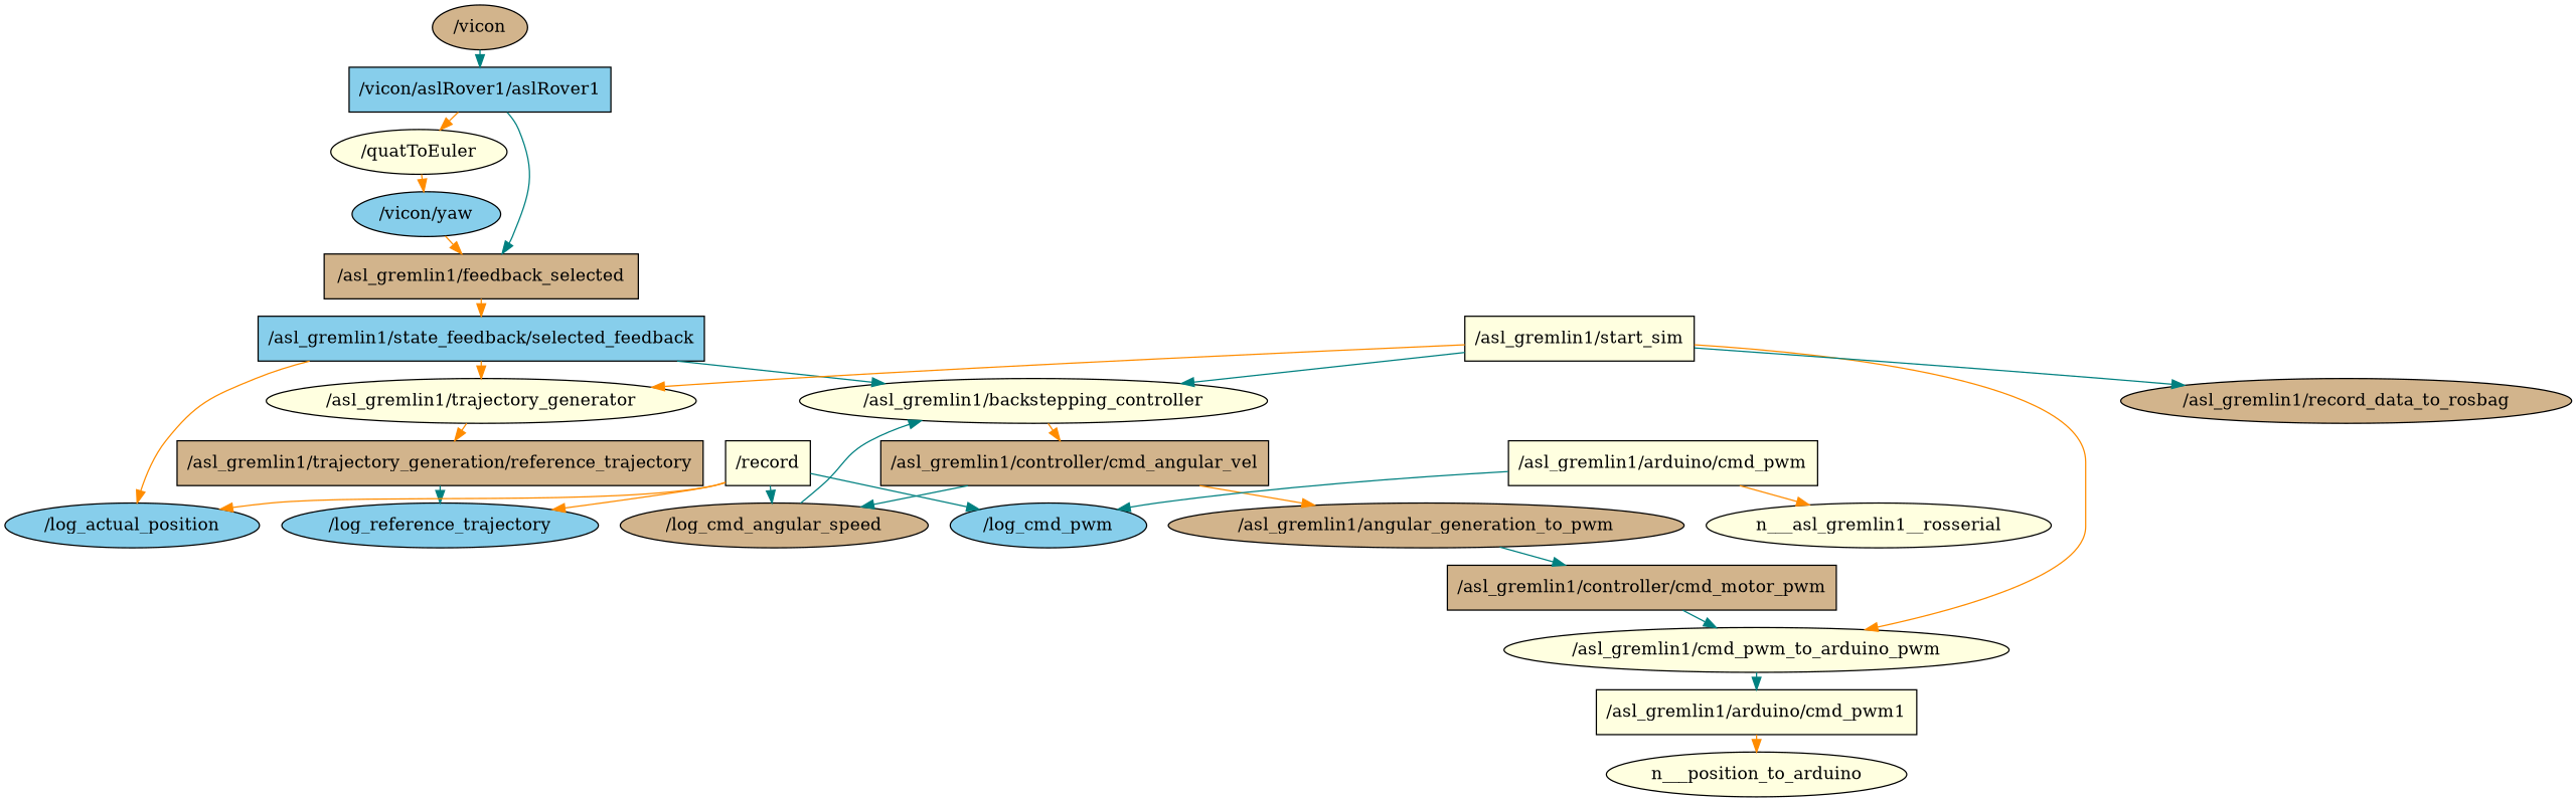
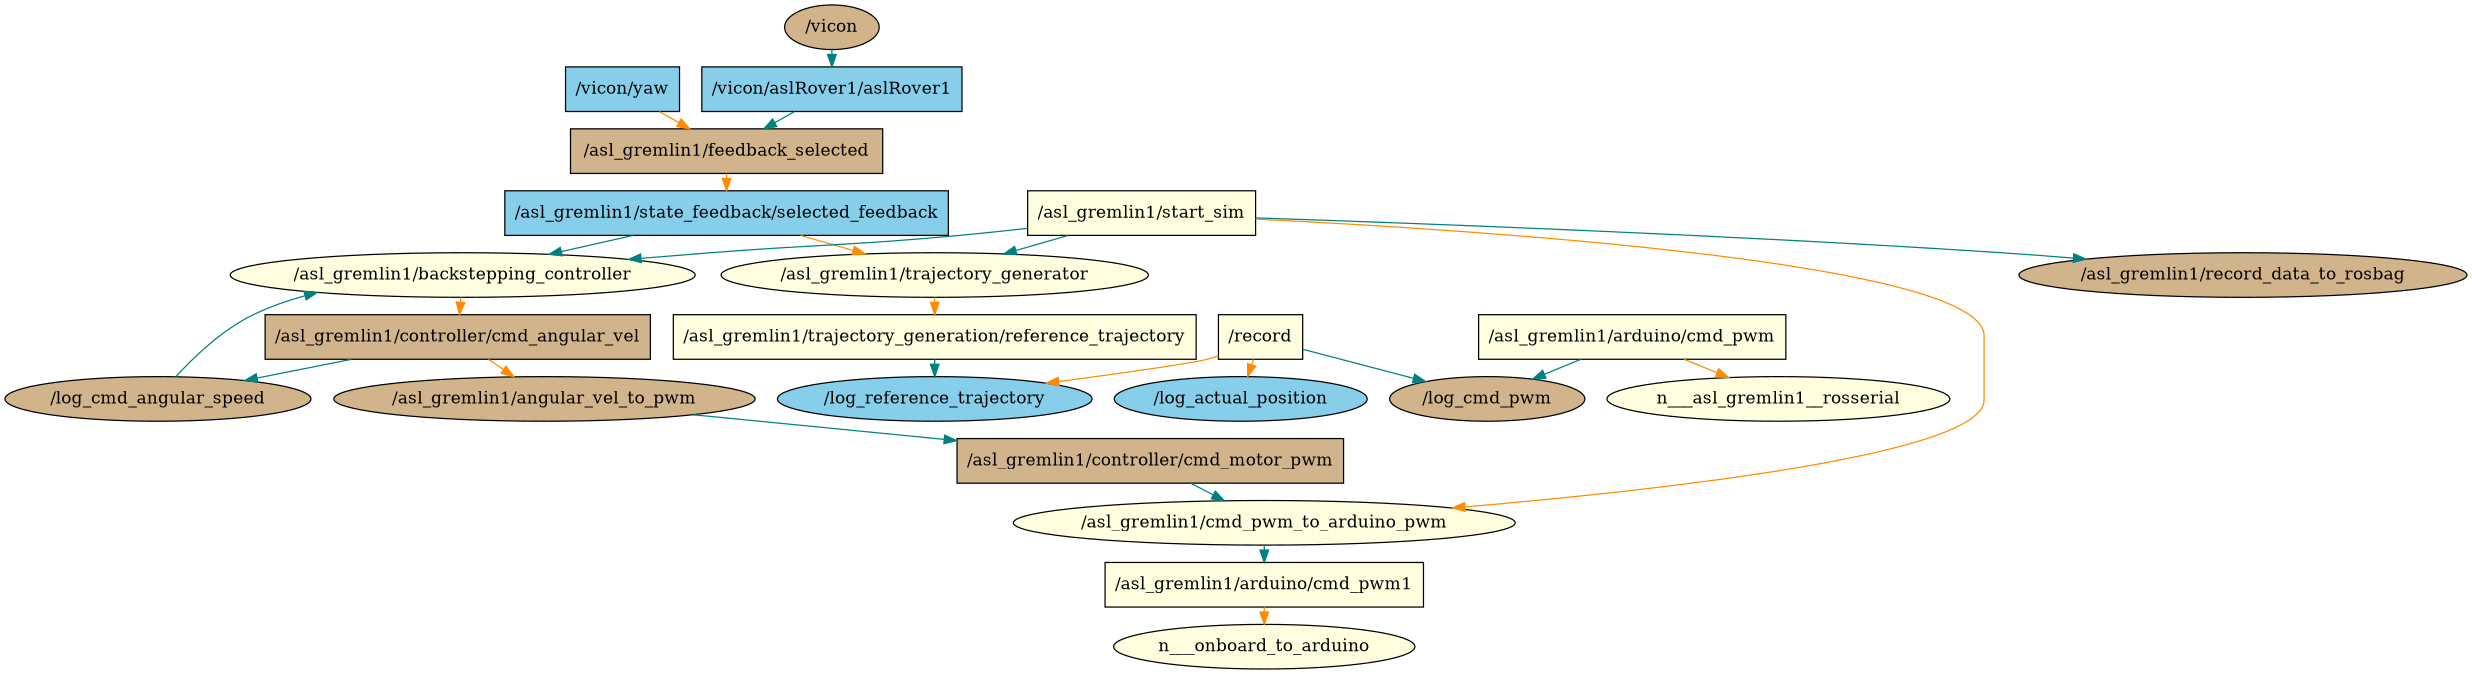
  digraph {
    compound=True
    rank=same
    rankdir=TB
    ranksep=0.2
    node [fillcolor=lightyellow shape=box style=filled]
    edge [color=darkorange penwidth=1]
-   n1 [fillcolor=skyblue height=0.5 label="/vicon/yaw" shape=ellipse width=1.0694]
+   n1 [fillcolor=skyblue height=0.5 label="/vicon/yaw" width=1.0694]
    n2 [fillcolor=tan height=0.5 label="/asl_gremlin1/feedback_selected" width=3.5025]
    n3 [fillcolor=skyblue height=0.5 label="/asl_gremlin1/state_feedback/selected_feedback" width=3.8611]
    n4 [height=0.5 label="/asl_gremlin1/backstepping_controller" shape=ellipse width=4.0802]
    n5 [fillcolor=skyblue height=0.5 label="/log_actual_position" shape=ellipse width=2.2929]
    n6 [height=0.5 label="/asl_gremlin1/trajectory_generator" shape=ellipse width=3.7011]
-   n7 [fillcolor=tan height=0.5 label="/asl_gremlin1/trajectory_generation/reference_trajectory" width=4.4861]
+   n7 [height=0.5 label="/asl_gremlin1/trajectory_generation/reference_trajectory" width=4.4861]
    n8 [fillcolor=skyblue height=0.5 label="/log_reference_trajectory" shape=ellipse width=2.7623]
    n9 [fillcolor=tan height=0.5 label="/asl_gremlin1/controller/cmd_angular_vel" width=3.4167]
-   n10 [fillcolor=tan height=0.5 label="/asl_gremlin1/angular_generation_to_pwm" shape=ellipse width=3.8094]
+   n10 [fillcolor=tan height=0.5 label="/asl_gremlin1/angular_vel_to_pwm" shape=ellipse width=3.8094]
    n11 [fillcolor=tan height=0.5 label="/log_cmd_angular_speed" shape=ellipse width=2.7623]
    n12 [fillcolor=tan height=0.5 label="/asl_gremlin1/controller/cmd_motor_pwm" width=3.4722]
    n13 [height=0.5 label="/asl_gremlin1/cmd_pwm_to_arduino_pwm" shape=ellipse width=4.5857]
    n14 [height=0.5 label="/asl_gremlin1/arduino/cmd_pwm1" width=2.8611]
-   n___onboard_to_arduino [height=0.5 width=2.7623 label=n___position_to_arduino shape=""]
+   n___onboard_to_arduino [height=0.5 width=2.7623 shape=""]
    n16 [height=0.5 label="/record" width=0.76389]
-   n17 [fillcolor=skyblue height=0.5 label="/log_cmd_pwm" shape=ellipse width=1.8596]
+   n17 [fillcolor=tan height=0.5 label="/log_cmd_pwm" shape=ellipse width=1.8596]
    n18 [height=0.5 label="/asl_gremlin1/arduino/cmd_pwm" width=2.7639]
    n___asl_gremlin1__rosserial [height=0.5 width=3.1414 shape=""]
    n20 [height=0.5 label="/asl_gremlin1/start_sim" width=2.0278]
    n21 [fillcolor=tan height=0.5 label="/asl_gremlin1/record_data_to_rosbag" shape=ellipse width=3.9538]
    n22 [fillcolor=skyblue height=0.5 label="/vicon/aslRover1/aslRover1" width=2.3194]
-   n23 [height=0.5 label="/quatToEuler" shape=ellipse width=1.5887]
    n24 [fillcolor=tan height=0.5 label="/vicon" shape=ellipse width=0.9027]
    n1 -> n2
    n2 -> n3
    n3 -> n4 [color=teal]
-   n3 -> n5
    n3 -> n6
    n4 -> n9
    n6 -> n7
    n7 -> n8 [color=teal]
    n9 -> n10
    n9 -> n11 [color=teal]
    n10 -> n12 [color=teal]
    n11 -> n4 [color=teal]
    n12 -> n13 [color=teal]
    n13 -> n14 [color=teal]
    n14 -> n___onboard_to_arduino
    n16 -> n5
    n16 -> n8
-   n16 -> n11 [color=teal]
    n16 -> n17 [color=teal]
    n18 -> n17 [color=teal]
    n18 -> n___asl_gremlin1__rosserial
    n20 -> n4 [color=teal]
-   n20 -> n6
+   n20 -> n6 [color=teal]
    n20 -> n13
    n20 -> n21 [color=teal]
    n22 -> n2 [color=teal]
-   n22 -> n23
-   n23 -> n1
    n24 -> n22 [color=teal]
  }
